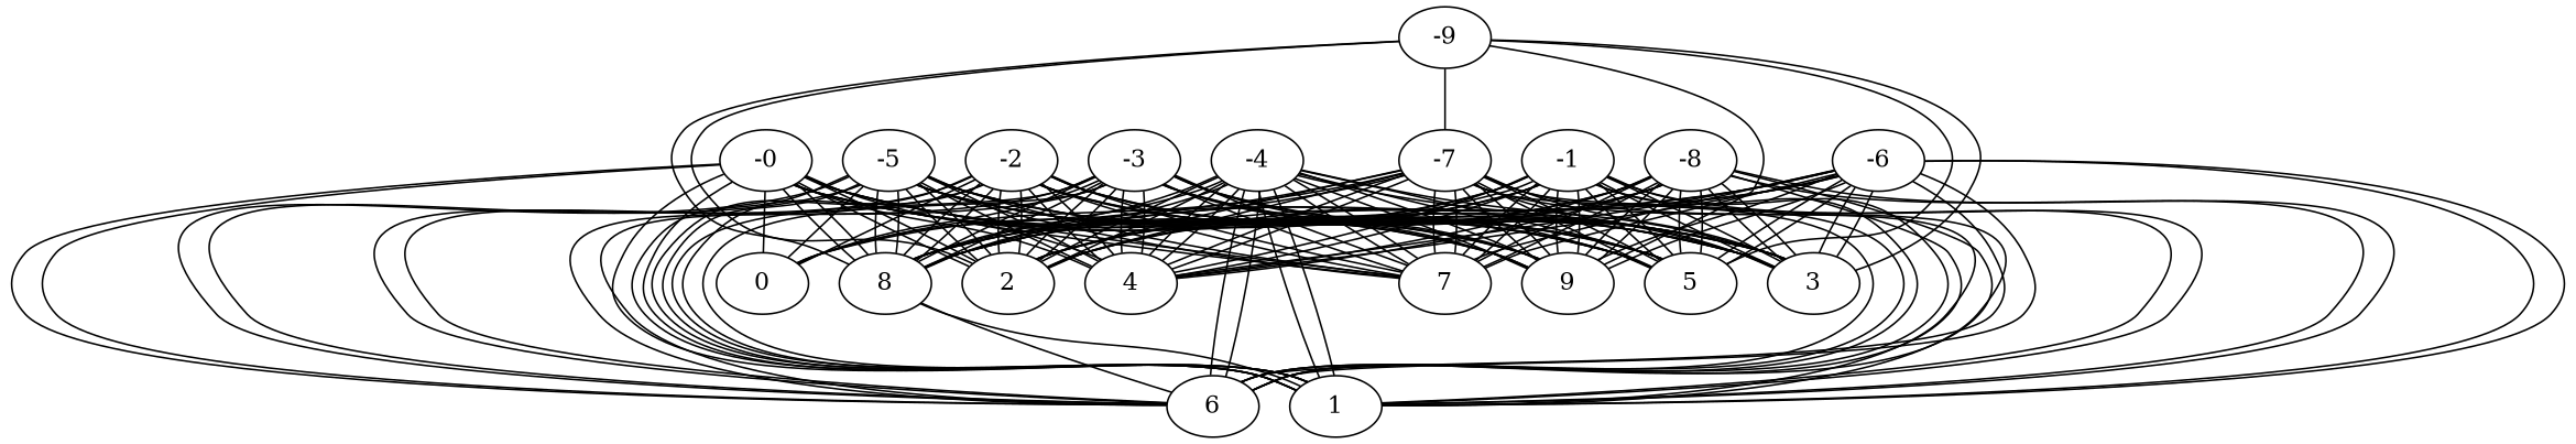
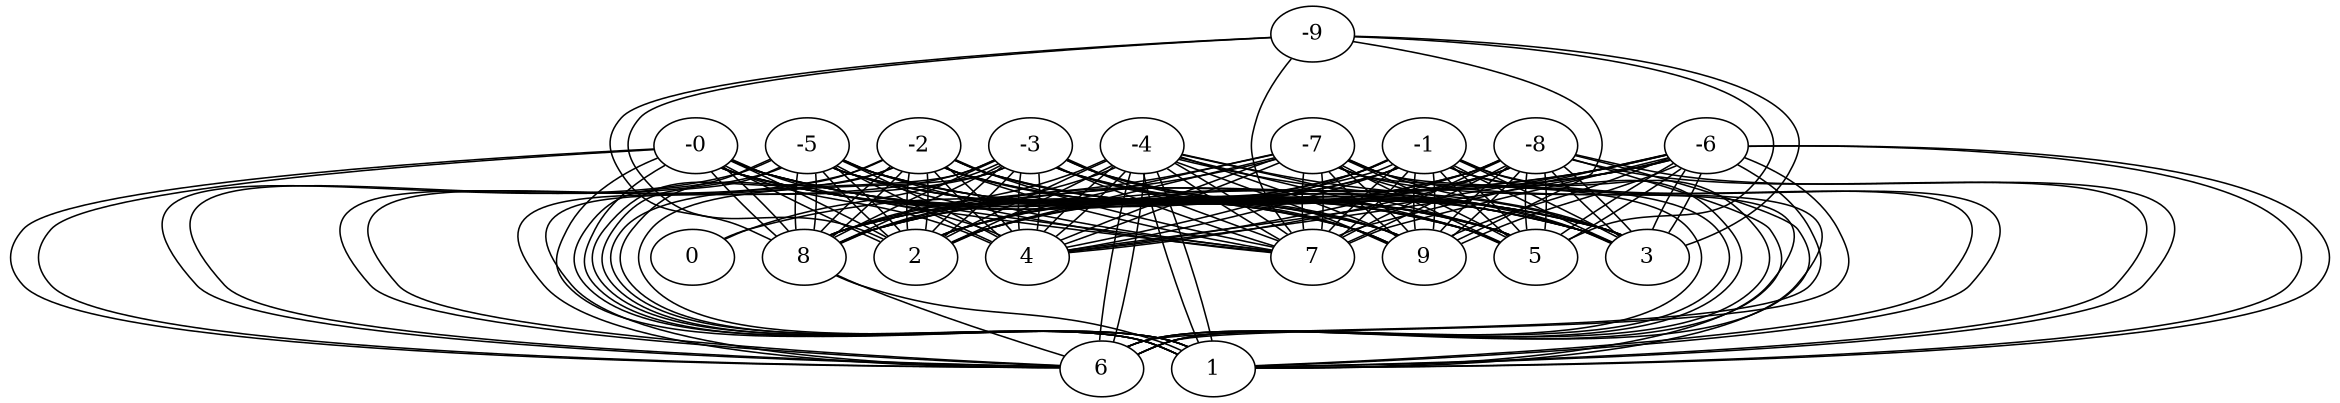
  graph {
    -0
    0
    1
    2
    3
    4
    5
    6
    7
    8
    9
    -1
    -2
    -3
    -4
    -5
    -6
    -7
    -8
    -9
-   -0 -- 0
    -0 -- 1
    -0 -- 1
    -0 -- 2
    -0 -- 2
    -0 -- 3
    -0 -- 3
    -0 -- 4
    -0 -- 4
    -0 -- 5
    -0 -- 5
    -0 -- 6
    -0 -- 6
    -0 -- 7
    -0 -- 7
    -0 -- 8
    -0 -- 8
    -0 -- 9
    -0 -- 9
    8 -- 1
    8 -- 6
    -1 -- 0
    -1 -- 1
    -1 -- 1
    -1 -- 2
    -1 -- 2
    -1 -- 3
    -1 -- 3
    -1 -- 4
    -1 -- 4
    -1 -- 5
    -1 -- 5
    -1 -- 6
    -1 -- 6
    -1 -- 7
    -1 -- 7
    -1 -- 8
    -1 -- 8
    -1 -- 9
    -1 -- 9
-   -2 -- 0
    -2 -- 1
    -2 -- 1
    -2 -- 2
    -2 -- 2
    -2 -- 3
    -2 -- 3
    -2 -- 4
    -2 -- 4
    -2 -- 5
    -2 -- 5
    -2 -- 6
    -2 -- 6
    -2 -- 7
    -2 -- 7
    -2 -- 8
    -2 -- 8
    -2 -- 9
    -2 -- 9
    -3 -- 0
    -3 -- 1
    -3 -- 1
    -3 -- 2
    -3 -- 2
    -3 -- 3
    -3 -- 3
    -3 -- 4
    -3 -- 4
    -3 -- 5
    -3 -- 5
    -3 -- 6
    -3 -- 6
    -3 -- 7
    -3 -- 7
    -3 -- 8
    -3 -- 8
    -3 -- 9
    -3 -- 9
-   -4 -- 0
    -4 -- 1
    -4 -- 1
    -4 -- 2
    -4 -- 2
    -4 -- 3
    -4 -- 3
    -4 -- 4
    -4 -- 4
    -4 -- 5
    -4 -- 5
    -4 -- 6
    -4 -- 6
    -4 -- 7
    -4 -- 7
    -4 -- 8
    -4 -- 8
    -4 -- 9
    -4 -- 9
-   -5 -- 0
    -5 -- 1
    -5 -- 1
    -5 -- 2
    -5 -- 2
    -5 -- 3
    -5 -- 3
    -5 -- 4
    -5 -- 4
    -5 -- 5
    -5 -- 5
    -5 -- 6
    -5 -- 6
    -5 -- 7
    -5 -- 7
    -5 -- 8
    -5 -- 8
    -5 -- 9
    -5 -- 9
    -6 -- 1
    -6 -- 1
    -6 -- 2
    -6 -- 2
    -6 -- 3
    -6 -- 3
    -6 -- 4
    -6 -- 4
    -6 -- 5
    -6 -- 5
    -6 -- 6
    -6 -- 6
    -6 -- 7
    -6 -- 7
    -6 -- 8
    -6 -- 8
    -6 -- 9
    -6 -- 9
-   -7 -- 0
    -7 -- 1
    -7 -- 1
    -7 -- 2
    -7 -- 2
    -7 -- 3
    -7 -- 3
    -7 -- 4
    -7 -- 4
    -7 -- 5
    -7 -- 5
    -7 -- 6
    -7 -- 6
    -7 -- 7
    -7 -- 7
    -7 -- 8
    -7 -- 8
    -7 -- 9
    -7 -- 9
    -8 -- 1
    -8 -- 1
    -8 -- 2
    -8 -- 2
    -8 -- 3
    -8 -- 3
    -8 -- 4
    -8 -- 4
    -8 -- 5
    -8 -- 5
    -8 -- 6
    -8 -- 6
    -8 -- 7
    -8 -- 7
    -8 -- 8
    -8 -- 8
    -8 -- 9
    -8 -- 9
    -9 -- 2
    -9 -- 3
    -9 -- 5
-   -9 -- -7
+   -9 -- 7
    -9 -- 8
    -9 -- 9
  }
